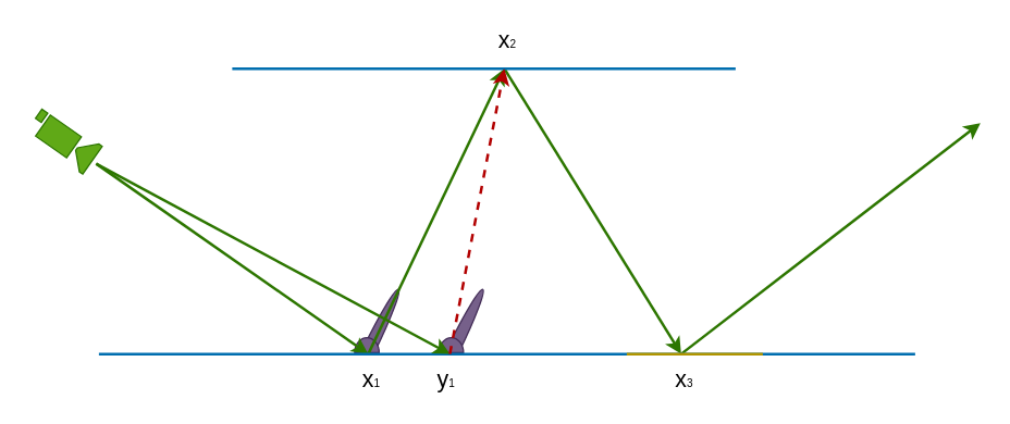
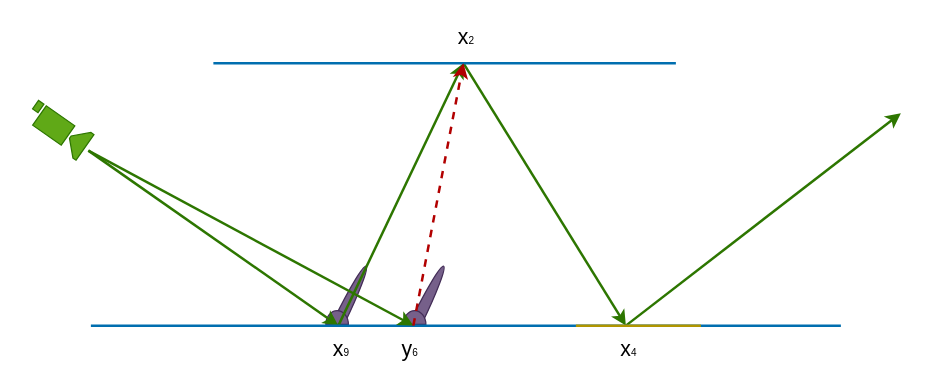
  <mxCell id="0" />
  <mxCell id="1" parent="0" />
  <mxCell id="2" value="" style="verticalLabelPosition=bottom;verticalAlign=top;html=1;shape=mxgraph.basic.half_circle;rotation=206;fillColor=#76608a;fontColor=#ffffff;strokeColor=#432D57;" vertex="1" parent="1"><mxGeometry x="339" y="210" width="9" height="49" as="geometry" /></mxCell>
  <mxCell id="3" value="" style="verticalLabelPosition=bottom;verticalAlign=top;html=1;shape=mxgraph.basic.half_circle;rotation=-180;fillColor=#76608a;fontColor=#ffffff;strokeColor=#432D57;" vertex="1" parent="1"><mxGeometry x="322" y="248" width="18" height="11" as="geometry" /></mxCell>
  <mxCell id="4" value="" style="verticalLabelPosition=bottom;verticalAlign=top;html=1;shape=mxgraph.basic.half_circle;rotation=206;fillColor=#76608a;fontColor=#ffffff;strokeColor=#432D57;" vertex="1" parent="1"><mxGeometry x="277" y="210" width="9" height="49" as="geometry" /></mxCell>
  <mxCell id="5" value="" style="verticalLabelPosition=bottom;verticalAlign=top;html=1;shape=mxgraph.basic.half_circle;rotation=-180;fillColor=#76608a;fontColor=#ffffff;strokeColor=#432D57;" vertex="1" parent="1"><mxGeometry x="260" y="248" width="18" height="11" as="geometry" /></mxCell>
  <mxCell id="6" value="" style="endArrow=none;html=1;rounded=0;" parent="1" edge="1"><mxGeometry width="50" height="50" relative="1" as="geometry"><mxPoint x="80" y="260" as="sourcePoint" /><mxPoint x="450" y="260" as="targetPoint" /></mxGeometry></mxCell>
  <mxCell id="7" value="" style="sketch=0;pointerEvents=1;shadow=0;dashed=0;html=1;strokeColor=#2D7600;fillColor=#60a917;labelPosition=center;verticalLabelPosition=bottom;verticalAlign=top;outlineConnect=0;align=center;shape=mxgraph.office.devices.video_camera;rotation=35;fontColor=#ffffff;" parent="1" vertex="1"><mxGeometry x="20" y="90" width="52" height="25" as="geometry" /></mxCell>
  <mxCell id="8" value="" style="endArrow=classic;html=1;rounded=0;fillColor=#60a917;strokeColor=#2D7600;strokeWidth=2;" parent="1" edge="1"><mxGeometry width="50" height="50" relative="1" as="geometry"><mxPoint x="70" y="120" as="sourcePoint" /><mxPoint x="270" y="260" as="targetPoint" /></mxGeometry></mxCell>
  <mxCell id="9" value="" style="endArrow=classic;html=1;rounded=0;fillColor=#60a917;strokeColor=#2D7600;strokeWidth=2;" parent="1" edge="1"><mxGeometry width="50" height="50" relative="1" as="geometry"><mxPoint x="270" y="260" as="sourcePoint" /><mxPoint x="370" y="50" as="targetPoint" /></mxGeometry></mxCell>
  <mxCell id="10" value="" style="endArrow=classic;html=1;rounded=0;fillColor=#60a917;strokeColor=#2D7600;strokeWidth=2;" parent="1" edge="1"><mxGeometry width="50" height="50" relative="1" as="geometry"><mxPoint x="370" y="50" as="sourcePoint" /><mxPoint x="500" y="260" as="targetPoint" /></mxGeometry></mxCell>
  <mxCell id="11" value="" style="endArrow=classic;html=1;rounded=0;fillColor=#60a917;strokeColor=#2D7600;strokeWidth=2;" parent="1" edge="1"><mxGeometry width="50" height="50" relative="1" as="geometry"><mxPoint x="500" y="260" as="sourcePoint" /><mxPoint x="720" y="90" as="targetPoint" /></mxGeometry></mxCell>
  <mxCell id="12" value="&lt;font style=&quot;&quot;&gt;&lt;font style=&quot;font-size: 17px;&quot;&gt;x&lt;/font&gt;&lt;font style=&quot;font-size: 8px;&quot;&gt;2&lt;/font&gt;&lt;/font&gt;" style="whiteSpace=wrap;html=1;fillColor=none;strokeColor=none;fontColor=light-dark(#000000,#9E9E9E);" parent="1" vertex="1"><mxGeometry x="350" y="20" width="45" height="20" as="geometry" /></mxCell>
- <mxCell id="13" value="&lt;font style=&quot;&quot;&gt;&lt;font style=&quot;font-size: 17px;&quot;&gt;x&lt;/font&gt;&lt;font style=&quot;font-size: 8px;&quot;&gt;1&lt;/font&gt;&lt;/font&gt;" style="whiteSpace=wrap;html=1;fillColor=none;strokeColor=none;fontColor=light-dark(#000000,#9E9E9E);" parent="1" vertex="1"><mxGeometry x="250" y="270" width="45" height="20" as="geometry" /></mxCell>
- <mxCell id="14" value="&lt;font style=&quot;&quot;&gt;&lt;font style=&quot;font-size: 17px;&quot;&gt;x&lt;/font&gt;&lt;font style=&quot;font-size: 8px;&quot;&gt;3&lt;/font&gt;&lt;/font&gt;" style="whiteSpace=wrap;html=1;fillColor=none;strokeColor=none;fontColor=light-dark(#000000,#9E9E9E);" parent="1" vertex="1"><mxGeometry x="480" y="270" width="45" height="20" as="geometry" /></mxCell>
+ <mxCell id="13" value="&lt;font style=&quot;&quot;&gt;&lt;font style=&quot;font-size: 17px;&quot;&gt;x&lt;/font&gt;&lt;font style=&quot;font-size: 8px;&quot;&gt;9&lt;/font&gt;&lt;/font&gt;" style="whiteSpace=wrap;html=1;fillColor=none;strokeColor=none;fontColor=light-dark(#000000,#9E9E9E);" parent="1" vertex="1"><mxGeometry x="250" y="270" width="45" height="20" as="geometry" /></mxCell>
+ <mxCell id="14" value="&lt;font style=&quot;&quot;&gt;&lt;font style=&quot;font-size: 17px;&quot;&gt;x&lt;/font&gt;&lt;font style=&quot;font-size: 8px;&quot;&gt;4&lt;/font&gt;&lt;/font&gt;" style="whiteSpace=wrap;html=1;fillColor=none;strokeColor=none;fontColor=light-dark(#000000,#9E9E9E);" parent="1" vertex="1"><mxGeometry x="480" y="270" width="45" height="20" as="geometry" /></mxCell>
  <mxCell id="15" value="" style="endArrow=none;html=1;rounded=0;fillColor=#1ba1e2;strokeColor=#006EAF;strokeWidth=2;" parent="1" edge="1"><mxGeometry width="50" height="50" relative="1" as="geometry"><mxPoint x="170" y="50" as="sourcePoint" /><mxPoint x="540" y="50" as="targetPoint" /></mxGeometry></mxCell>
  <mxCell id="16" value="" style="endArrow=none;html=1;rounded=0;fillColor=#1ba1e2;strokeColor=#006EAF;strokeWidth=2;" parent="1" edge="1"><mxGeometry width="50" height="50" relative="1" as="geometry"><mxPoint x="72" y="260" as="sourcePoint" /><mxPoint x="672" y="260" as="targetPoint" /></mxGeometry></mxCell>
  <mxCell id="17" value="" style="endArrow=classic;html=1;rounded=0;fillColor=#60a917;strokeColor=#2D7600;strokeWidth=2;exitX=1.071;exitY=0.523;exitDx=0;exitDy=0;exitPerimeter=0;" parent="1" source="7" edge="1"><mxGeometry width="50" height="50" relative="1" as="geometry"><mxPoint x="80" y="130" as="sourcePoint" /><mxPoint x="330" y="260" as="targetPoint" /></mxGeometry></mxCell>
- <mxCell id="18" value="&lt;font style=&quot;&quot;&gt;&lt;font style=&quot;font-size: 17px;&quot;&gt;y&lt;/font&gt;&lt;font style=&quot;font-size: 8px;&quot;&gt;1&lt;/font&gt;&lt;/font&gt;" style="whiteSpace=wrap;html=1;fillColor=none;strokeColor=none;fontColor=light-dark(#000000,#9E9E9E);" parent="1" vertex="1"><mxGeometry x="305" y="270" width="45" height="20" as="geometry" /></mxCell>
+ <mxCell id="18" value="&lt;font style=&quot;&quot;&gt;&lt;font style=&quot;font-size: 17px;&quot;&gt;y&lt;/font&gt;&lt;font style=&quot;font-size: 8px;&quot;&gt;6&lt;/font&gt;&lt;/font&gt;" style="whiteSpace=wrap;html=1;fillColor=none;strokeColor=none;fontColor=light-dark(#000000,#9E9E9E);" parent="1" vertex="1"><mxGeometry x="305" y="270" width="45" height="20" as="geometry" /></mxCell>
  <mxCell id="19" value="" style="endArrow=classic;html=1;rounded=0;fillColor=#e51400;strokeColor=light-dark(#B20000,#FF0901);strokeWidth=2;dashed=1;" parent="1" edge="1"><mxGeometry width="50" height="50" relative="1" as="geometry"><mxPoint x="330" y="260" as="sourcePoint" /><mxPoint x="370" y="50" as="targetPoint" /></mxGeometry></mxCell>
  <mxCell id="20" value="" style="endArrow=none;html=1;rounded=0;fillColor=#e3c800;strokeColor=light-dark(#B09500,#E8C500);strokeWidth=2;" parent="1" edge="1"><mxGeometry width="50" height="50" relative="1" as="geometry"><mxPoint x="460" y="260" as="sourcePoint" /><mxPoint x="560" y="260" as="targetPoint" /></mxGeometry></mxCell>
